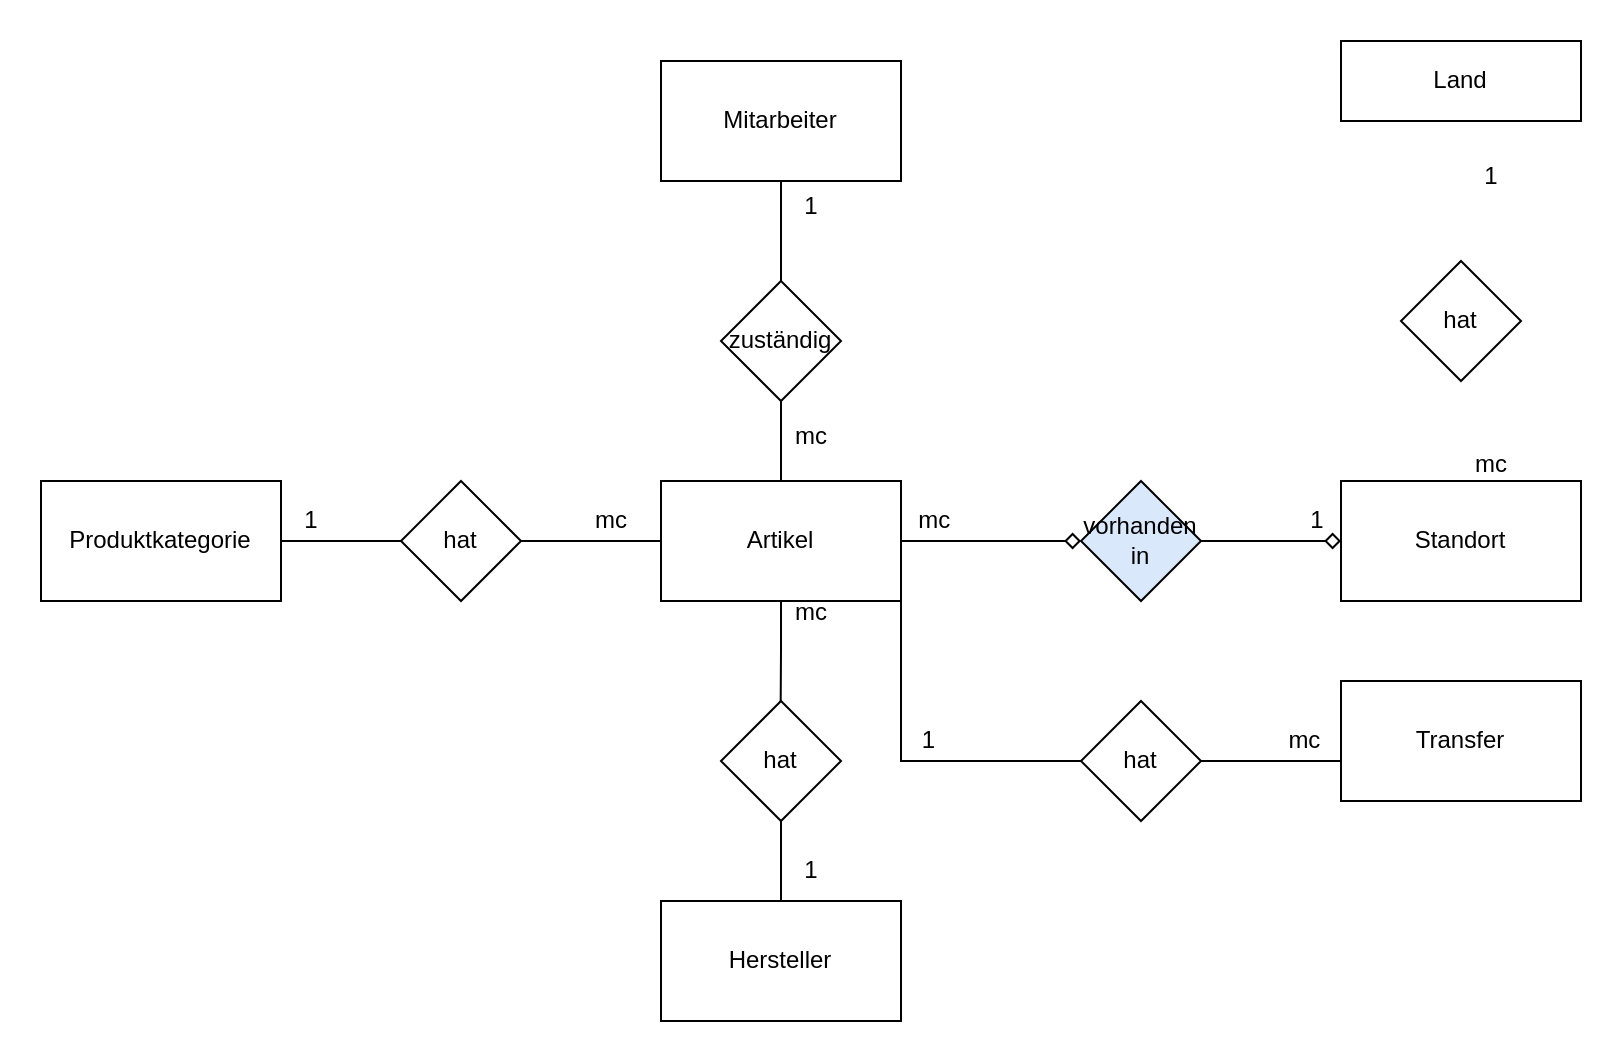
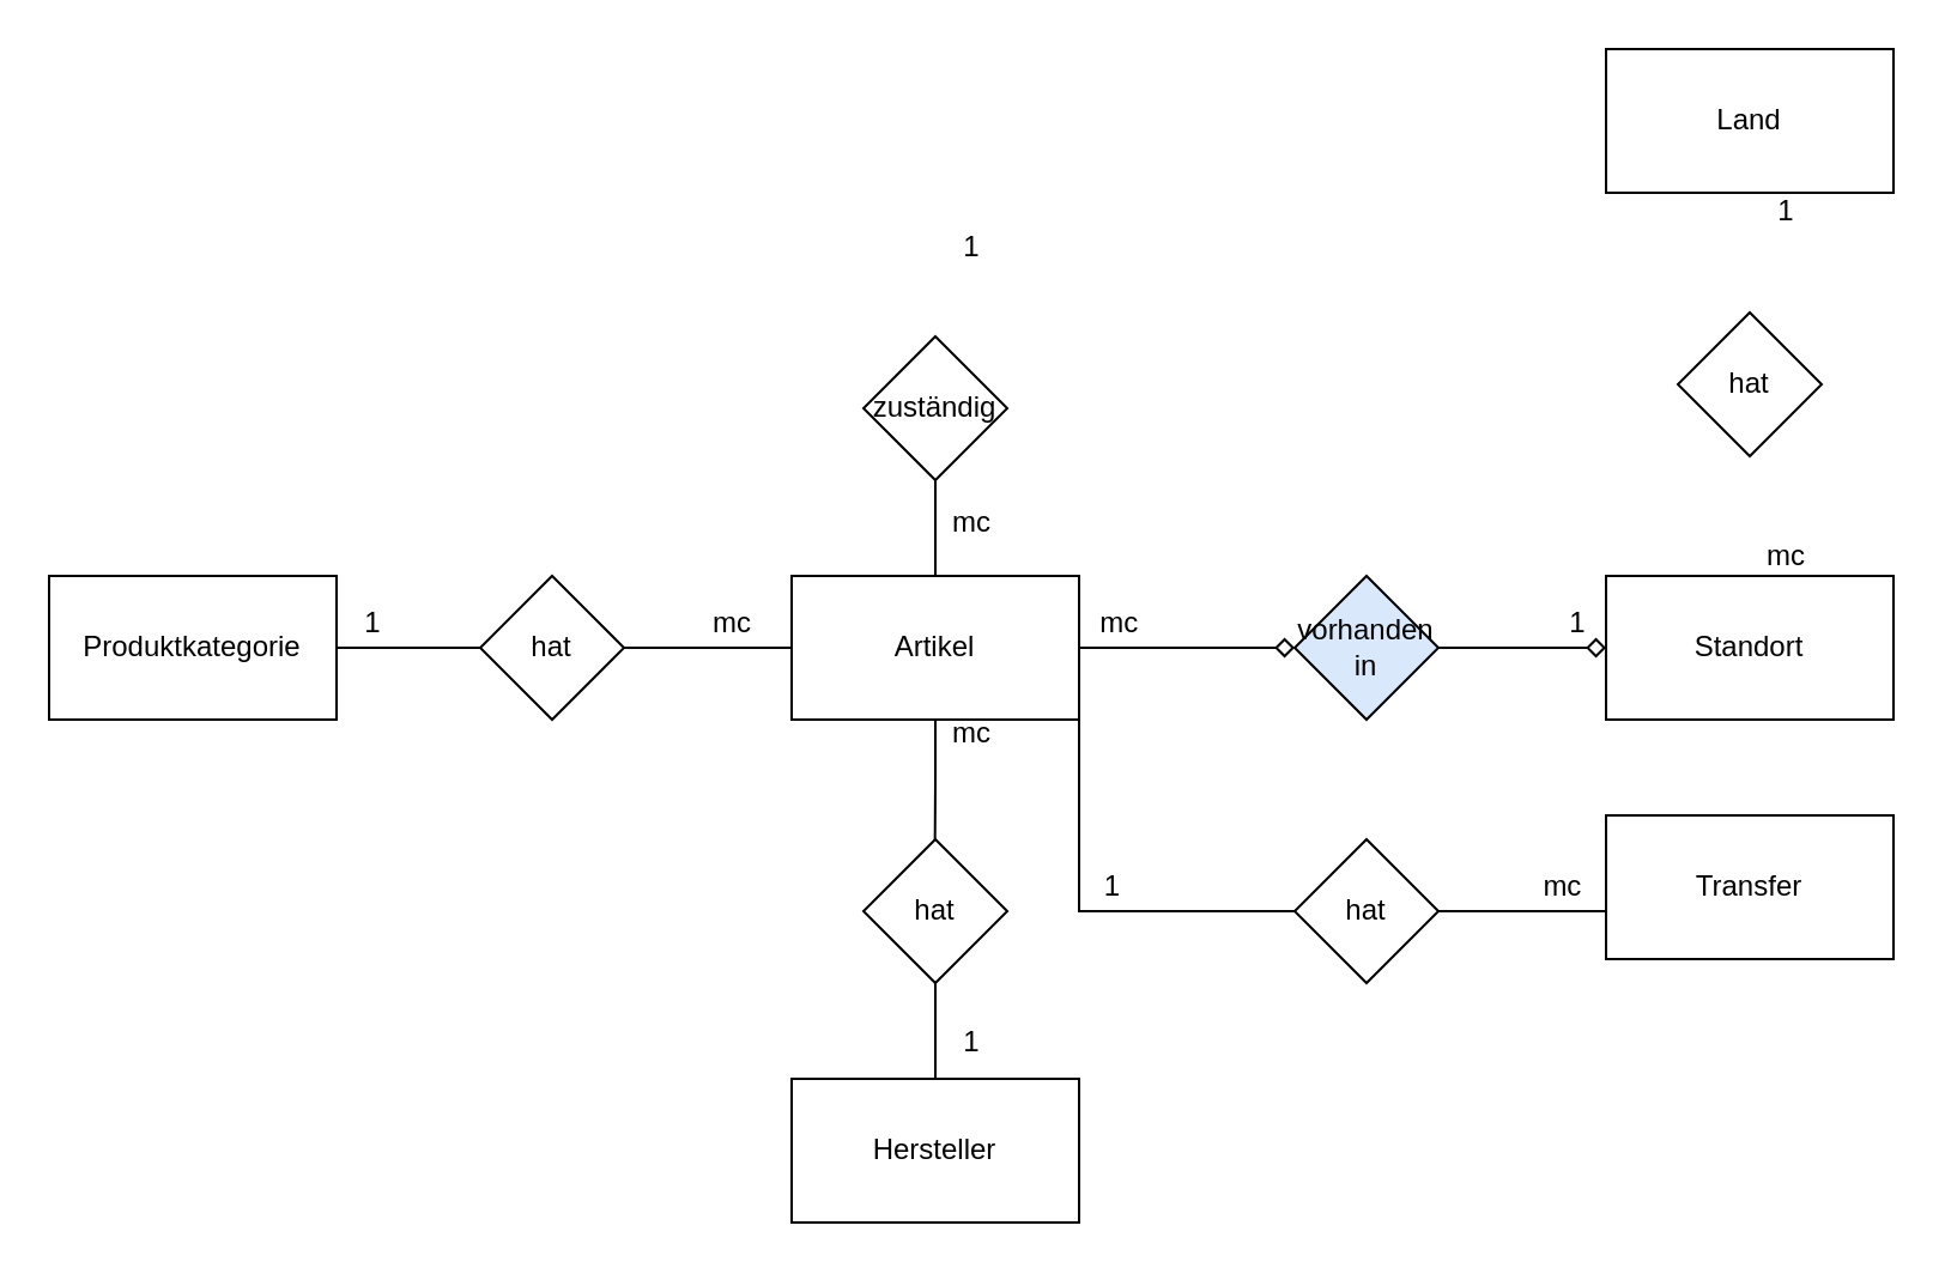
  <mxCell id="0" />
  <mxCell id="1" parent="0" />
  <mxCell id="2" style="edgeStyle=orthogonalEdgeStyle;rounded=0;orthogonalLoop=1;jettySize=auto;html=1;endArrow=none;endFill=0;" parent="1" source="6" target="17" edge="1"><mxGeometry relative="1" as="geometry" /></mxCell>
  <mxCell id="3" style="edgeStyle=orthogonalEdgeStyle;rounded=0;orthogonalLoop=1;jettySize=auto;html=1;endArrow=none;endFill=0;" parent="1" source="6" target="20" edge="1"><mxGeometry relative="1" as="geometry" /></mxCell>
  <mxCell id="4" style="edgeStyle=orthogonalEdgeStyle;rounded=0;orthogonalLoop=1;jettySize=auto;html=1;endArrow=diamond;endFill=0;" parent="1" source="6" target="22" edge="1"><mxGeometry relative="1" as="geometry" /></mxCell>
  <mxCell id="5" style="edgeStyle=orthogonalEdgeStyle;rounded=0;orthogonalLoop=1;jettySize=auto;html=1;entryX=0.497;entryY=0.081;entryDx=0;entryDy=0;entryPerimeter=0;endArrow=none;endFill=0;" parent="1" source="6" target="24" edge="1"><mxGeometry relative="1" as="geometry" /></mxCell>
  <mxCell id="6" value="Artikel" style="rounded=0;whiteSpace=wrap;html=1;" parent="1" vertex="1"><mxGeometry x="330" y="240" width="120" height="60" as="geometry" /></mxCell>
  <mxCell id="7" value="Hersteller" style="rounded=0;whiteSpace=wrap;html=1;" parent="1" vertex="1"><mxGeometry x="330" y="450" width="120" height="60" as="geometry" /></mxCell>
  <mxCell id="8" value="Standort" style="rounded=0;whiteSpace=wrap;html=1;" parent="1" vertex="1"><mxGeometry x="670" y="240" width="120" height="60" as="geometry" /></mxCell>
  <mxCell id="9" value="Transfer" style="rounded=0;whiteSpace=wrap;html=1;" parent="1" vertex="1"><mxGeometry x="670" y="340" width="120" height="60" as="geometry" /></mxCell>
  <mxCell id="10" value="Produktkategorie" style="rounded=0;whiteSpace=wrap;html=1;" parent="1" vertex="1"><mxGeometry x="20" y="240" width="120" height="60" as="geometry" /></mxCell>
  <mxCell id="11" value="mc" style="text;html=1;align=center;verticalAlign=middle;resizable=0;points=[];autosize=1;" parent="1" vertex="1"><mxGeometry x="290" y="250" width="30" height="20" as="geometry" /></mxCell>
  <mxCell id="12" value="mc&lt;br&gt;&lt;br&gt;&lt;br&gt;&lt;br&gt;&lt;br&gt;&lt;br&gt;&lt;br&gt;&lt;br&gt;&lt;br&gt;1" style="text;html=1;align=center;verticalAlign=middle;resizable=0;points=[];autosize=1;" parent="1" vertex="1"><mxGeometry x="390" y="300" width="30" height="140" as="geometry" /></mxCell>
  <mxCell id="13" value="mc&amp;nbsp; &amp;nbsp; &amp;nbsp; &amp;nbsp; &amp;nbsp; &amp;nbsp; &amp;nbsp; &amp;nbsp; &amp;nbsp; &amp;nbsp; &amp;nbsp; &amp;nbsp; &amp;nbsp; &amp;nbsp; &amp;nbsp; &amp;nbsp; &amp;nbsp; &amp;nbsp; &amp;nbsp; &amp;nbsp; &amp;nbsp; &amp;nbsp; &amp;nbsp; &amp;nbsp; &amp;nbsp; &amp;nbsp; &amp;nbsp; 1" style="text;html=1;align=center;verticalAlign=middle;resizable=0;points=[];autosize=1;" parent="1" vertex="1"><mxGeometry x="450" y="250" width="220" height="20" as="geometry" /></mxCell>
- <mxCell id="14" value="Mitarbeiter" style="rounded=0;whiteSpace=wrap;html=1;" parent="1" vertex="1"><mxGeometry x="330" y="30" width="120" height="60" as="geometry" /></mxCell>
  <mxCell id="15" value="1&lt;br&gt;&lt;br&gt;&lt;br&gt;&lt;br&gt;&lt;br&gt;&lt;br&gt;&lt;br&gt;&lt;br&gt;mc" style="text;html=1;align=center;verticalAlign=middle;resizable=0;points=[];autosize=1;" parent="1" vertex="1"><mxGeometry x="390" y="95" width="30" height="130" as="geometry" /></mxCell>
  <mxCell id="16" style="edgeStyle=orthogonalEdgeStyle;rounded=0;orthogonalLoop=1;jettySize=auto;html=1;endArrow=none;endFill=0;" parent="1" source="17" target="10" edge="1"><mxGeometry relative="1" as="geometry" /></mxCell>
  <mxCell id="17" value="hat" style="rhombus;whiteSpace=wrap;html=1;" parent="1" vertex="1"><mxGeometry x="200" y="240" width="60" height="60" as="geometry" /></mxCell>
  <mxCell id="18" value="1" style="text;html=1;align=center;verticalAlign=middle;resizable=0;points=[];autosize=1;" parent="1" vertex="1"><mxGeometry x="145" y="250" width="20" height="20" as="geometry" /></mxCell>
- <mxCell id="19" style="edgeStyle=orthogonalEdgeStyle;rounded=0;orthogonalLoop=1;jettySize=auto;html=1;endArrow=none;endFill=0;" parent="1" source="20" target="14" edge="1"><mxGeometry relative="1" as="geometry" /></mxCell>
  <mxCell id="20" value="zuständig" style="rhombus;whiteSpace=wrap;html=1;" parent="1" vertex="1"><mxGeometry x="360" y="140" width="60" height="60" as="geometry" /></mxCell>
  <mxCell id="21" style="edgeStyle=orthogonalEdgeStyle;rounded=0;orthogonalLoop=1;jettySize=auto;html=1;endArrow=diamond;endFill=0;" parent="1" source="22" target="8" edge="1"><mxGeometry relative="1" as="geometry" /></mxCell>
  <mxCell id="22" value="vorhanden in" style="rhombus;whiteSpace=wrap;html=1;fillColor=#dae8fc;" parent="1" vertex="1"><mxGeometry x="540" y="240" width="60" height="60" as="geometry" /></mxCell>
  <mxCell id="23" style="edgeStyle=orthogonalEdgeStyle;rounded=0;orthogonalLoop=1;jettySize=auto;html=1;endArrow=none;endFill=0;" parent="1" source="24" target="7" edge="1"><mxGeometry relative="1" as="geometry" /></mxCell>
  <mxCell id="24" value="hat" style="rhombus;whiteSpace=wrap;html=1;" parent="1" vertex="1"><mxGeometry x="360" y="350" width="60" height="60" as="geometry" /></mxCell>
  <mxCell id="25" value="hat" style="rhombus;whiteSpace=wrap;html=1;" vertex="1" parent="1"><mxGeometry x="540" y="350" width="60" height="60" as="geometry" /></mxCell>
  <mxCell id="26" style="edgeStyle=orthogonalEdgeStyle;rounded=0;orthogonalLoop=1;jettySize=auto;html=1;entryX=0;entryY=0.5;entryDx=0;entryDy=0;endArrow=none;endFill=0;exitX=1;exitY=1;exitDx=0;exitDy=0;" edge="1" parent="1" source="6" target="25"><mxGeometry relative="1" as="geometry"><mxPoint x="450" y="300" as="sourcePoint" /><mxPoint x="670" y="450" as="targetPoint" /><Array as="points"><mxPoint x="450" y="380" /></Array></mxGeometry></mxCell>
  <mxCell id="27" style="edgeStyle=orthogonalEdgeStyle;rounded=0;orthogonalLoop=1;jettySize=auto;html=1;entryX=0;entryY=0;entryDx=0;entryDy=0;endArrow=none;endFill=0;exitX=1;exitY=0.5;exitDx=0;exitDy=0;" edge="1" parent="1" source="25" target="9"><mxGeometry relative="1" as="geometry"><mxPoint x="460" y="310" as="sourcePoint" /><mxPoint x="576" y="385" as="targetPoint" /><Array as="points"><mxPoint x="600" y="380" /><mxPoint x="670" y="380" /></Array></mxGeometry></mxCell>
- <mxCell id="28" value="Land" style="rounded=0;whiteSpace=wrap;html=1;" vertex="1" parent="1"><mxGeometry x="670" y="20" width="120" height="40" as="geometry" /></mxCell>
+ <mxCell id="28" value="Land" style="rounded=0;whiteSpace=wrap;html=1;" vertex="1" parent="1"><mxGeometry x="670" y="20" width="120" height="60" as="geometry" /></mxCell>
  <mxCell id="29" value="hat" style="rhombus;whiteSpace=wrap;html=1;" vertex="1" parent="1"><mxGeometry x="700" y="130" width="60" height="60" as="geometry" /></mxCell>
  <mxCell id="30" value="1&lt;br&gt;&lt;br&gt;&lt;br&gt;&lt;br&gt;&lt;br&gt;&lt;br&gt;&lt;br&gt;&lt;br&gt;&lt;br&gt;&lt;br&gt;mc" style="text;html=1;align=center;verticalAlign=middle;resizable=0;points=[];autosize=1;" vertex="1" parent="1"><mxGeometry x="730" y="80" width="30" height="160" as="geometry" /></mxCell>
  <mxCell id="31" value="1&amp;nbsp; &amp;nbsp; &amp;nbsp; &amp;nbsp; &amp;nbsp; &amp;nbsp; &amp;nbsp; &amp;nbsp; &amp;nbsp; &amp;nbsp; &amp;nbsp; &amp;nbsp; &amp;nbsp; &amp;nbsp; &amp;nbsp; &amp;nbsp; &amp;nbsp; &amp;nbsp; &amp;nbsp; &amp;nbsp; &amp;nbsp; &amp;nbsp; &amp;nbsp; &amp;nbsp; &amp;nbsp; &amp;nbsp; &amp;nbsp;mc" style="text;html=1;align=center;verticalAlign=middle;resizable=0;points=[];autosize=1;" vertex="1" parent="1"><mxGeometry x="455" y="360" width="210" height="20" as="geometry" /></mxCell>
